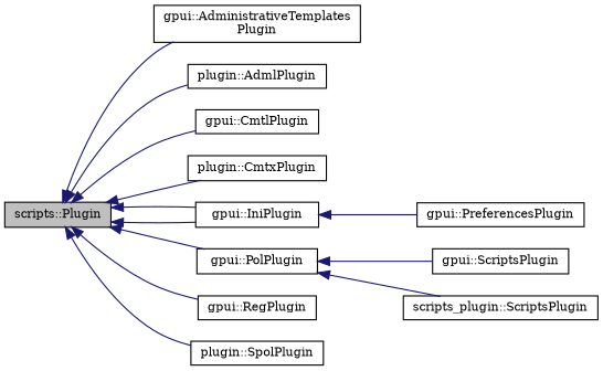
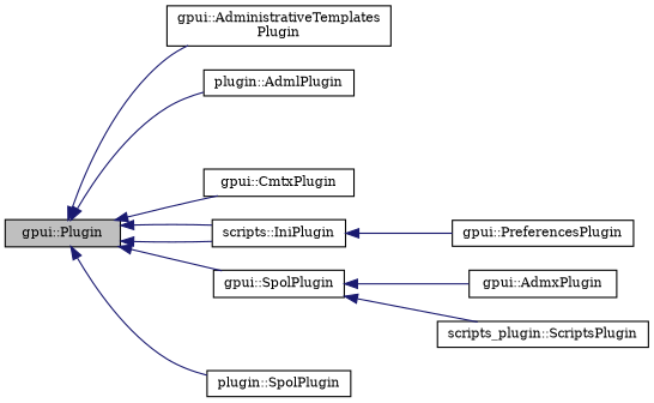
  digraph {
    fontname="DejaVu Serif"
    rankdir=LR
    node [color=black fillcolor=white fontname="DejaVu Serif" fontsize=10 shape=record style=filled]
    edge [color=midnightblue dir=back fontname="DejaVu Serif" fontsize=10 labelfontname=Helvetica labelfontsize=10 style=solid]
-   n1 [fillcolor=grey75 fontcolor=black height=0.2 label="scripts::Plugin" width=0.4]
+   n1 [fillcolor=grey75 fontcolor=black height=0.2 label="gpui::Plugin" width=0.4]
    n2 [height=0.2 label="gpui::AdministrativeTemplates\lPlugin" width=0.4]
    n3 [height=0.2 label="plugin::AdmlPlugin" width=0.4]
-   n4 [height=0.2 label="gpui::CmtlPlugin" width=0.4]
-   n5 [height=0.2 label="plugin::CmtxPlugin" width=0.4]
-   n6 [height=0.2 label="gpui::IniPlugin" width=0.4]
-   n7 [height=0.2 label="gpui::PolPlugin" width=0.4]
-   n8 [height=0.2 label="gpui::RegPlugin" width=0.4]
+   n5 [height=0.2 label="gpui::CmtxPlugin" width=0.4]
+   n6 [height=0.2 label="scripts::IniPlugin" width=0.4]
+   n7 [height=0.2 label="gpui::SpolPlugin" width=0.4]
    n9 [height=0.2 label="plugin::SpolPlugin" width=0.4]
-   n10 [height=0.2 label="gpui::ScriptsPlugin" width=0.4]
+   n10 [height=0.2 label="gpui::AdmxPlugin" width=0.4]
    n11 [height=0.2 label="gpui::PreferencesPlugin" width=0.4]
    n12 [height=0.2 label="scripts_plugin::ScriptsPlugin" width=0.4]
    n1 -> n2
    n1 -> n3
-   n1 -> n4
    n1 -> n5
    n1 -> n6
    n1 -> n6
    n1 -> n7
-   n1 -> n8
    n1 -> n9
    n6 -> n11
    n7 -> n10
    n7 -> n12
  }
